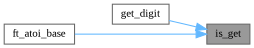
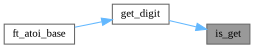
  digraph {
    fontname="Liberation Serif"
    rankdir=RL
    node [color=grey40 fillcolor=white fontname="Liberation Serif" fontsize=10 shape=box style=filled]
    edge [color=steelblue1 dir=back fontname="Liberation Serif" fontsize=10 labelfontname=Helvetica labelfontsize=10 style=solid]
    n1 [color=gray40 fillcolor=grey60 fontcolor=black height=0.2 label=is_get width=0.4]
    n2 [height=0.2 label=get_digit width=0.4]
    n3 [height=0.2 label=ft_atoi_base width=0.4]
    n1 -> n2
-   n1 -> n3
+   n2 -> n3
  }
